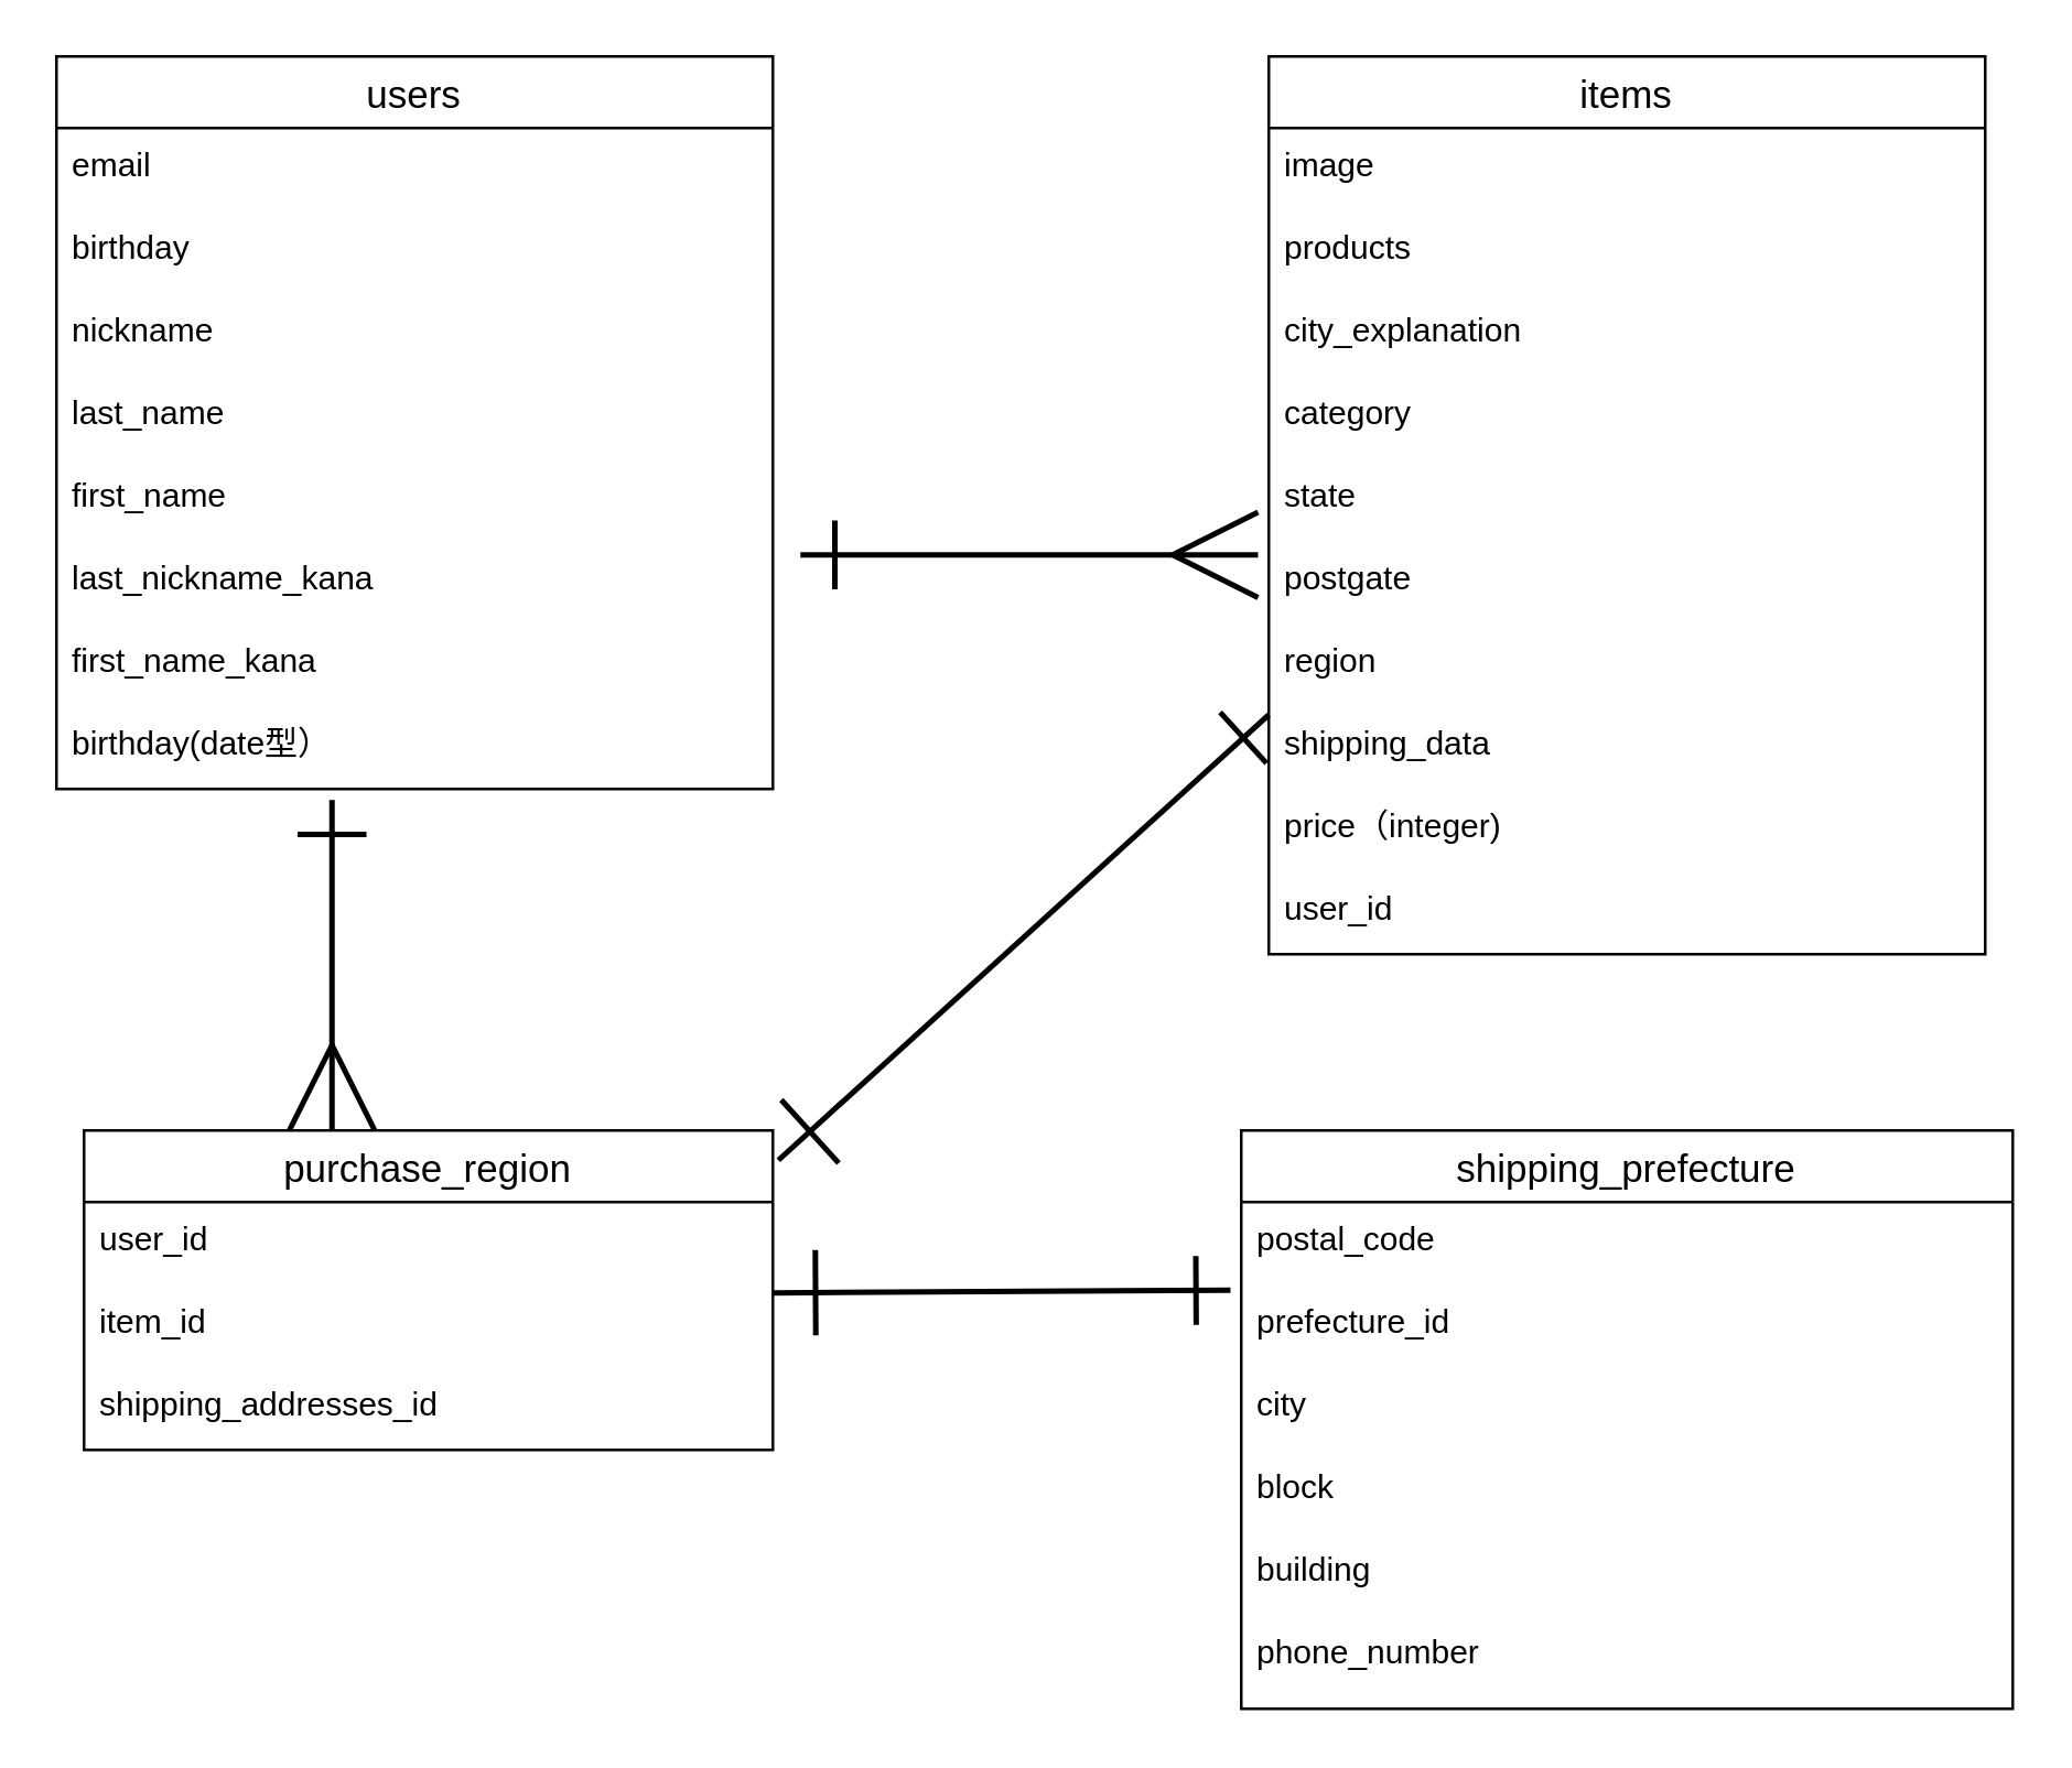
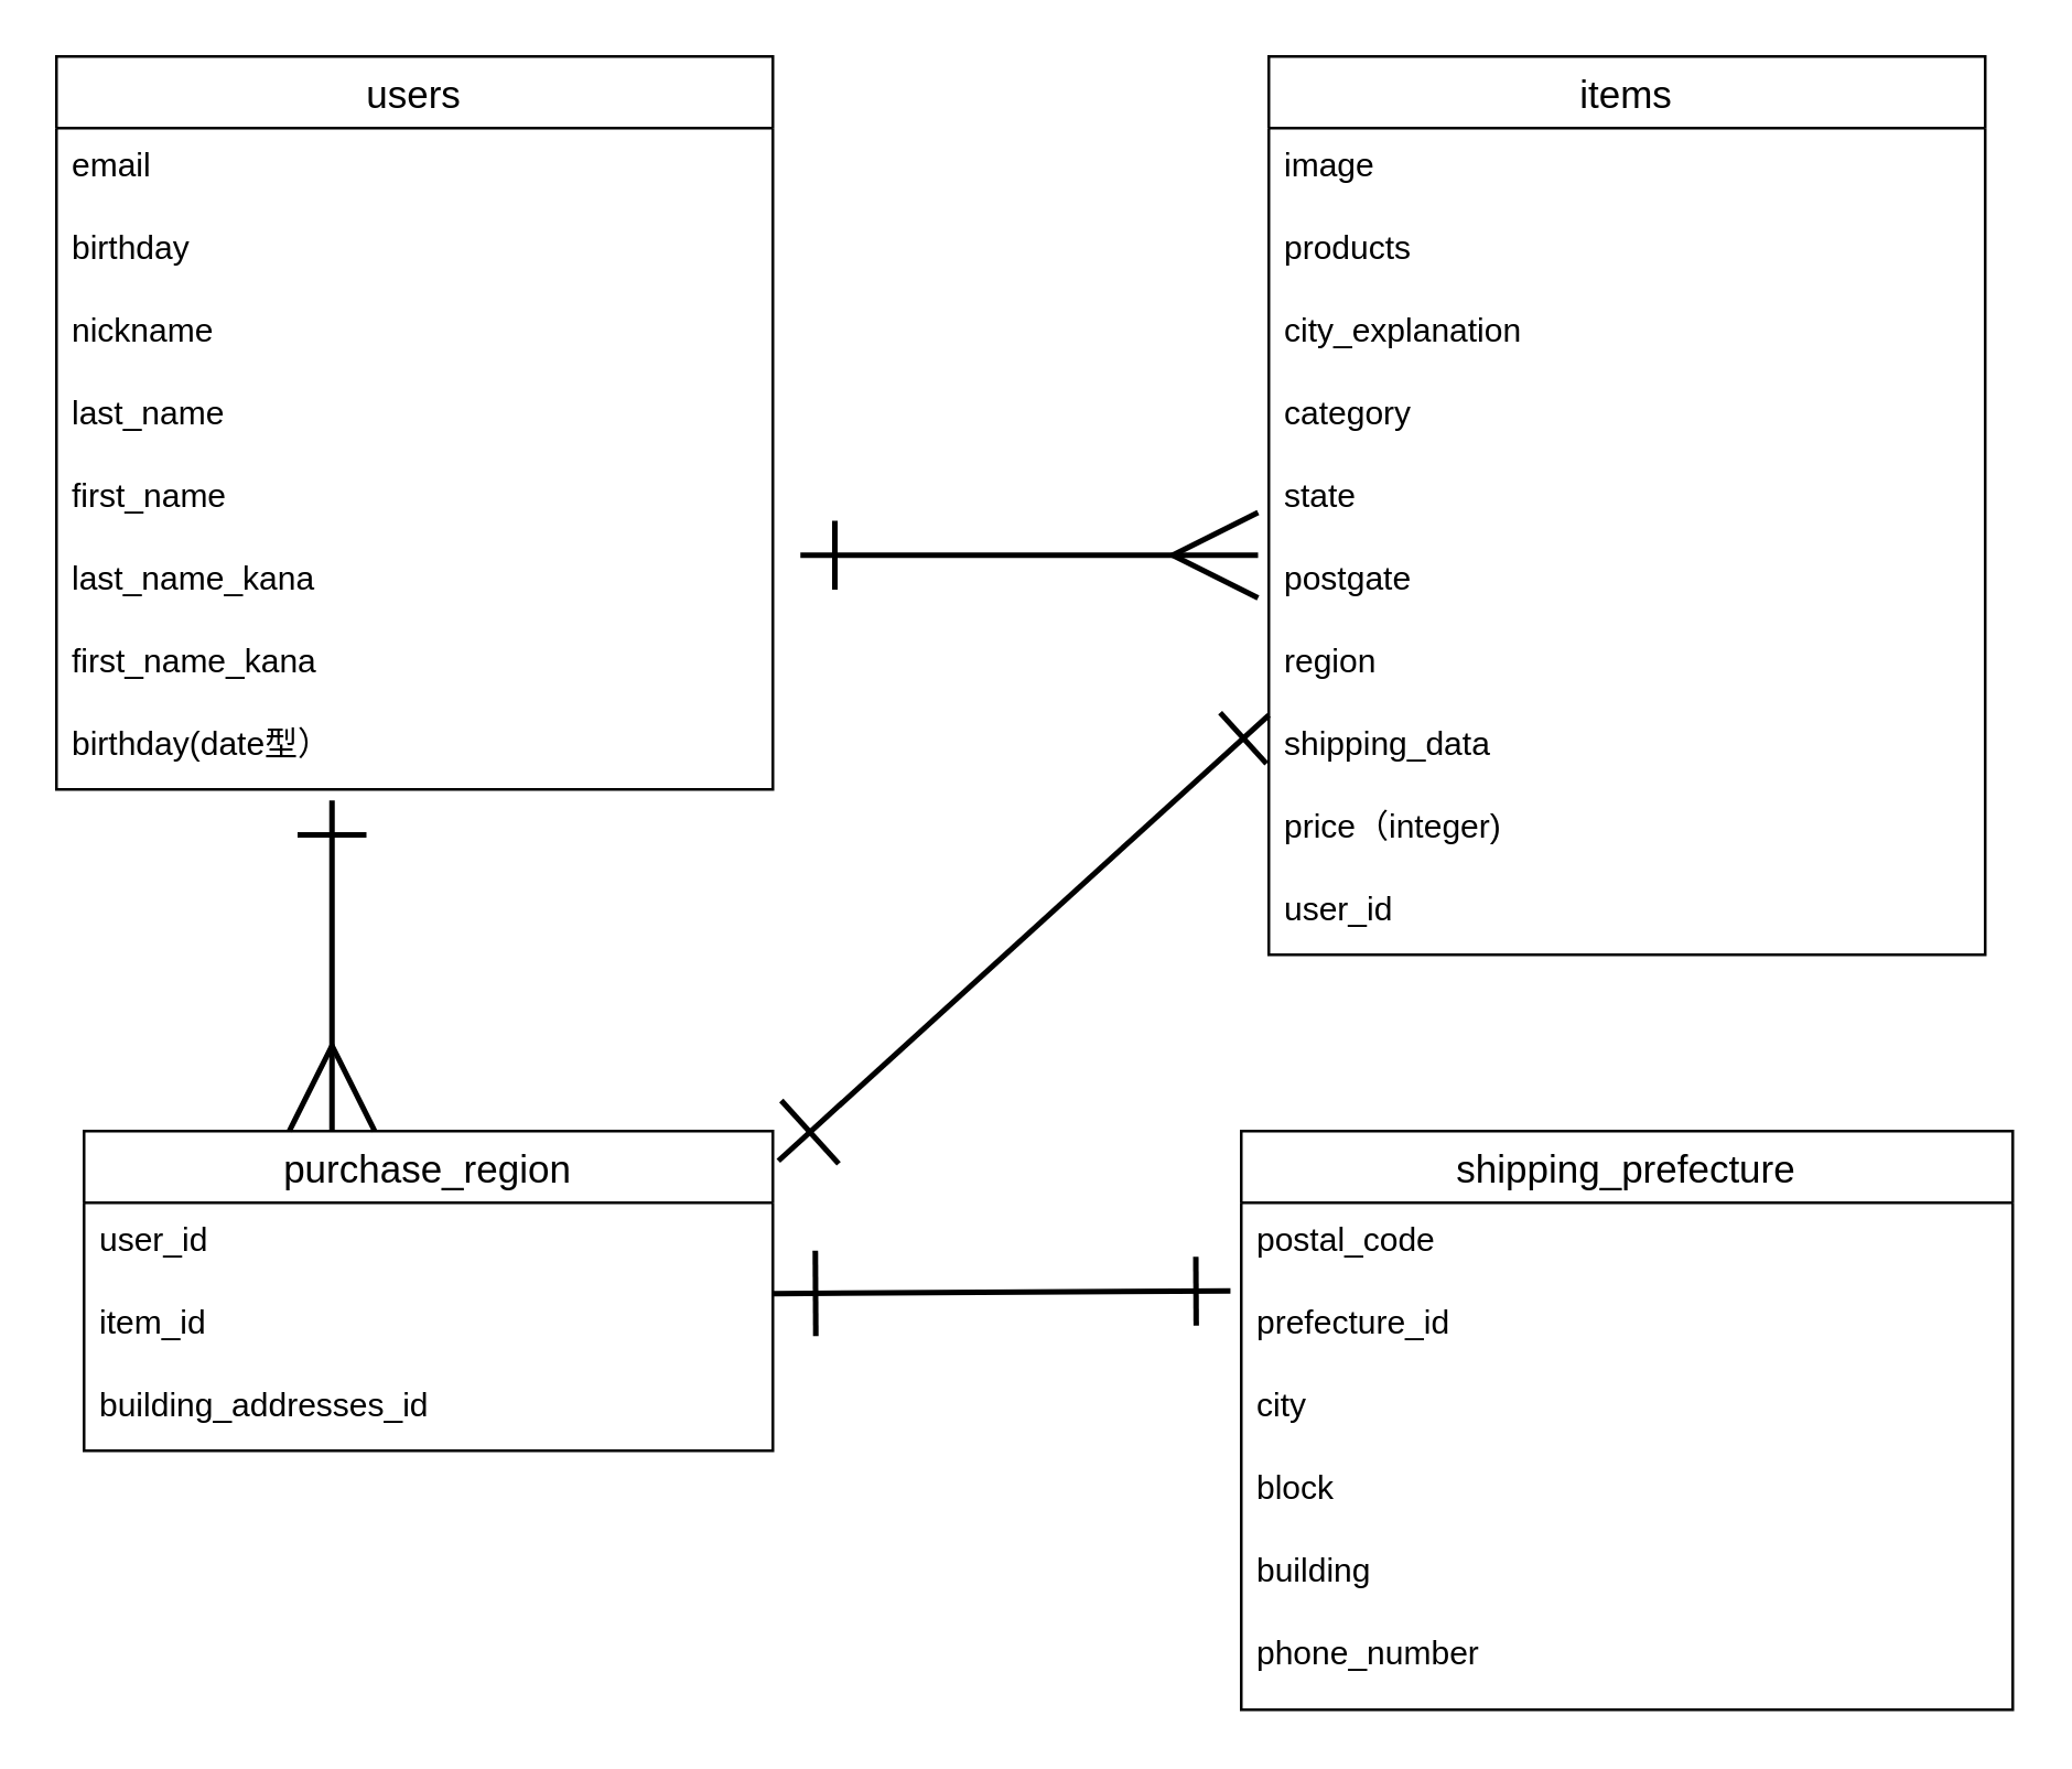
  <mxCell id="0" />
  <mxCell id="1" parent="0" />
  <mxCell id="2" value="users" style="swimlane;fontStyle=0;childLayout=stackLayout;horizontal=1;startSize=26;horizontalStack=0;resizeParent=1;resizeParentMax=0;resizeLast=0;collapsible=1;marginBottom=0;align=center;fontSize=14;" parent="1" vertex="1"><mxGeometry x="20" y="20" width="260" height="266" as="geometry"><mxRectangle x="60" y="230" width="70" height="26" as="alternateBounds" /></mxGeometry></mxCell>
  <mxCell id="3" value="email" style="text;strokeColor=none;fillColor=none;spacingLeft=4;spacingRight=4;overflow=hidden;rotatable=0;points=[[0,0.5],[1,0.5]];portConstraint=eastwest;fontSize=12;" parent="2" vertex="1"><mxGeometry y="26" width="260" height="30" as="geometry" /></mxCell>
  <mxCell id="4" value="birthday" style="text;strokeColor=none;fillColor=none;spacingLeft=4;spacingRight=4;overflow=hidden;rotatable=0;points=[[0,0.5],[1,0.5]];portConstraint=eastwest;fontSize=12;" parent="2" vertex="1"><mxGeometry y="56" width="260" height="30" as="geometry" /></mxCell>
  <mxCell id="5" value="nickname" style="text;strokeColor=none;fillColor=none;spacingLeft=4;spacingRight=4;overflow=hidden;rotatable=0;points=[[0,0.5],[1,0.5]];portConstraint=eastwest;fontSize=12;" vertex="1" parent="2"><mxGeometry y="86" width="260" height="30" as="geometry" /></mxCell>
  <mxCell id="6" value="last_name" style="text;strokeColor=none;fillColor=none;spacingLeft=4;spacingRight=4;overflow=hidden;rotatable=0;points=[[0,0.5],[1,0.5]];portConstraint=eastwest;fontSize=12;" vertex="1" parent="2"><mxGeometry y="116" width="260" height="30" as="geometry" /></mxCell>
  <mxCell id="7" value="first_name" style="text;strokeColor=none;fillColor=none;spacingLeft=4;spacingRight=4;overflow=hidden;rotatable=0;points=[[0,0.5],[1,0.5]];portConstraint=eastwest;fontSize=12;" vertex="1" parent="2"><mxGeometry y="146" width="260" height="30" as="geometry" /></mxCell>
- <mxCell id="8" value="last_nickname_kana" style="text;strokeColor=none;fillColor=none;spacingLeft=4;spacingRight=4;overflow=hidden;rotatable=0;points=[[0,0.5],[1,0.5]];portConstraint=eastwest;fontSize=12;" vertex="1" parent="2"><mxGeometry y="176" width="260" height="30" as="geometry" /></mxCell>
+ <mxCell id="8" value="last_name_kana" style="text;strokeColor=none;fillColor=none;spacingLeft=4;spacingRight=4;overflow=hidden;rotatable=0;points=[[0,0.5],[1,0.5]];portConstraint=eastwest;fontSize=12;" vertex="1" parent="2"><mxGeometry y="176" width="260" height="30" as="geometry" /></mxCell>
  <mxCell id="9" value="first_name_kana" style="text;strokeColor=none;fillColor=none;spacingLeft=4;spacingRight=4;overflow=hidden;rotatable=0;points=[[0,0.5],[1,0.5]];portConstraint=eastwest;fontSize=12;" vertex="1" parent="2"><mxGeometry y="206" width="260" height="30" as="geometry" /></mxCell>
  <mxCell id="10" value="birthday(date型）" style="text;strokeColor=none;fillColor=none;spacingLeft=4;spacingRight=4;overflow=hidden;rotatable=0;points=[[0,0.5],[1,0.5]];portConstraint=eastwest;fontSize=12;" parent="2" vertex="1"><mxGeometry y="236" width="260" height="30" as="geometry" /></mxCell>
  <mxCell id="11" value="items" style="swimlane;fontStyle=0;childLayout=stackLayout;horizontal=1;startSize=26;horizontalStack=0;resizeParent=1;resizeParentMax=0;resizeLast=0;collapsible=1;marginBottom=0;align=center;fontSize=14;" parent="1" vertex="1"><mxGeometry x="460" y="20" width="260" height="326" as="geometry" /></mxCell>
  <mxCell id="12" value="image" style="text;strokeColor=none;fillColor=none;spacingLeft=4;spacingRight=4;overflow=hidden;rotatable=0;points=[[0,0.5],[1,0.5]];portConstraint=eastwest;fontSize=12;" parent="11" vertex="1"><mxGeometry y="26" width="260" height="30" as="geometry" /></mxCell>
  <mxCell id="13" value="products" style="text;strokeColor=none;fillColor=none;spacingLeft=4;spacingRight=4;overflow=hidden;rotatable=0;points=[[0,0.5],[1,0.5]];portConstraint=eastwest;fontSize=12;" parent="11" vertex="1"><mxGeometry y="56" width="260" height="30" as="geometry" /></mxCell>
  <mxCell id="14" value="city_explanation" style="text;strokeColor=none;fillColor=none;spacingLeft=4;spacingRight=4;overflow=hidden;rotatable=0;points=[[0,0.5],[1,0.5]];portConstraint=eastwest;fontSize=12;" parent="11" vertex="1"><mxGeometry y="86" width="260" height="30" as="geometry" /></mxCell>
  <mxCell id="15" value="category" style="text;strokeColor=none;fillColor=none;spacingLeft=4;spacingRight=4;overflow=hidden;rotatable=0;points=[[0,0.5],[1,0.5]];portConstraint=eastwest;fontSize=12;" vertex="1" parent="11"><mxGeometry y="116" width="260" height="30" as="geometry" /></mxCell>
  <mxCell id="16" value="state" style="text;strokeColor=none;fillColor=none;spacingLeft=4;spacingRight=4;overflow=hidden;rotatable=0;points=[[0,0.5],[1,0.5]];portConstraint=eastwest;fontSize=12;" vertex="1" parent="11"><mxGeometry y="146" width="260" height="30" as="geometry" /></mxCell>
  <mxCell id="17" value="postgate" style="text;strokeColor=none;fillColor=none;spacingLeft=4;spacingRight=4;overflow=hidden;rotatable=0;points=[[0,0.5],[1,0.5]];portConstraint=eastwest;fontSize=12;" vertex="1" parent="11"><mxGeometry y="176" width="260" height="30" as="geometry" /></mxCell>
  <mxCell id="18" value="region" style="text;strokeColor=none;fillColor=none;spacingLeft=4;spacingRight=4;overflow=hidden;rotatable=0;points=[[0,0.5],[1,0.5]];portConstraint=eastwest;fontSize=12;" vertex="1" parent="11"><mxGeometry y="206" width="260" height="30" as="geometry" /></mxCell>
  <mxCell id="19" value="shipping_data" style="text;strokeColor=none;fillColor=none;spacingLeft=4;spacingRight=4;overflow=hidden;rotatable=0;points=[[0,0.5],[1,0.5]];portConstraint=eastwest;fontSize=12;" parent="11" vertex="1"><mxGeometry y="236" width="260" height="30" as="geometry" /></mxCell>
  <mxCell id="20" value="price（integer)" style="text;strokeColor=none;fillColor=none;spacingLeft=4;spacingRight=4;overflow=hidden;rotatable=0;points=[[0,0.5],[1,0.5]];portConstraint=eastwest;fontSize=12;" vertex="1" parent="11"><mxGeometry y="266" width="260" height="30" as="geometry" /></mxCell>
  <mxCell id="21" value="user_id" style="text;strokeColor=none;fillColor=none;spacingLeft=4;spacingRight=4;overflow=hidden;rotatable=0;points=[[0,0.5],[1,0.5]];portConstraint=eastwest;fontSize=12;" parent="11" vertex="1"><mxGeometry y="296" width="260" height="30" as="geometry" /></mxCell>
  <mxCell id="22" value="purchase_region" style="swimlane;fontStyle=0;childLayout=stackLayout;horizontal=1;startSize=26;horizontalStack=0;resizeParent=1;resizeParentMax=0;resizeLast=0;collapsible=1;marginBottom=0;align=center;fontSize=14;" parent="1" vertex="1"><mxGeometry x="30" y="410" width="250" height="116" as="geometry" /></mxCell>
  <mxCell id="23" value="user_id" style="text;strokeColor=none;fillColor=none;spacingLeft=4;spacingRight=4;overflow=hidden;rotatable=0;points=[[0,0.5],[1,0.5]];portConstraint=eastwest;fontSize=12;" parent="22" vertex="1"><mxGeometry y="26" width="250" height="30" as="geometry" /></mxCell>
  <mxCell id="24" value="item_id" style="text;strokeColor=none;fillColor=none;spacingLeft=4;spacingRight=4;overflow=hidden;rotatable=0;points=[[0,0.5],[1,0.5]];portConstraint=eastwest;fontSize=12;" vertex="1" parent="22"><mxGeometry y="56" width="250" height="30" as="geometry" /></mxCell>
- <mxCell id="25" value="shipping_addresses_id" style="text;strokeColor=none;fillColor=none;spacingLeft=4;spacingRight=4;overflow=hidden;rotatable=0;points=[[0,0.5],[1,0.5]];portConstraint=eastwest;fontSize=12;" parent="22" vertex="1"><mxGeometry y="86" width="250" height="30" as="geometry" /></mxCell>
+ <mxCell id="25" value="building_addresses_id" style="text;strokeColor=none;fillColor=none;spacingLeft=4;spacingRight=4;overflow=hidden;rotatable=0;points=[[0,0.5],[1,0.5]];portConstraint=eastwest;fontSize=12;" parent="22" vertex="1"><mxGeometry y="86" width="250" height="30" as="geometry" /></mxCell>
  <mxCell id="26" value="shipping_prefecture" style="swimlane;fontStyle=0;childLayout=stackLayout;horizontal=1;startSize=26;horizontalStack=0;resizeParent=1;resizeParentMax=0;resizeLast=0;collapsible=1;marginBottom=0;align=center;fontSize=14;" parent="1" vertex="1"><mxGeometry x="450" y="410" width="280" height="210" as="geometry" /></mxCell>
  <mxCell id="27" value="postal_code" style="text;strokeColor=none;fillColor=none;spacingLeft=4;spacingRight=4;overflow=hidden;rotatable=0;points=[[0,0.5],[1,0.5]];portConstraint=eastwest;fontSize=12;" parent="26" vertex="1"><mxGeometry y="26" width="280" height="30" as="geometry" /></mxCell>
  <mxCell id="28" value="prefecture_id" style="text;strokeColor=none;fillColor=none;spacingLeft=4;spacingRight=4;overflow=hidden;rotatable=0;points=[[0,0.5],[1,0.5]];portConstraint=eastwest;fontSize=12;" parent="26" vertex="1"><mxGeometry y="56" width="280" height="30" as="geometry" /></mxCell>
  <mxCell id="29" value="city" style="text;strokeColor=none;fillColor=none;spacingLeft=4;spacingRight=4;overflow=hidden;rotatable=0;points=[[0,0.5],[1,0.5]];portConstraint=eastwest;fontSize=12;" parent="26" vertex="1"><mxGeometry y="86" width="280" height="30" as="geometry" /></mxCell>
  <mxCell id="30" value="block" style="text;strokeColor=none;fillColor=none;spacingLeft=4;spacingRight=4;overflow=hidden;rotatable=0;points=[[0,0.5],[1,0.5]];portConstraint=eastwest;fontSize=12;" parent="26" vertex="1"><mxGeometry y="116" width="280" height="30" as="geometry" /></mxCell>
  <mxCell id="31" value="building" style="text;strokeColor=none;fillColor=none;spacingLeft=4;spacingRight=4;overflow=hidden;rotatable=0;points=[[0,0.5],[1,0.5]];portConstraint=eastwest;fontSize=12;" parent="26" vertex="1"><mxGeometry y="146" width="280" height="30" as="geometry" /></mxCell>
  <mxCell id="32" value="phone_number&#10;" style="text;strokeColor=none;fillColor=none;spacingLeft=4;spacingRight=4;overflow=hidden;rotatable=0;points=[[0,0.5],[1,0.5]];portConstraint=eastwest;fontSize=12;" parent="26" vertex="1"><mxGeometry y="176" width="280" height="34" as="geometry" /></mxCell>
  <mxCell id="33" style="edgeStyle=none;rounded=1;html=1;exitX=1;exitY=0.5;exitDx=0;exitDy=0;entryX=-0.015;entryY=0.833;entryDx=0;entryDy=0;entryPerimeter=0;endArrow=ERmany;endFill=0;strokeWidth=2;endSize=28;startArrow=ERone;startFill=0;sourcePerimeterSpacing=28;targetPerimeterSpacing=24;startSize=22;" parent="1" edge="1"><mxGeometry relative="1" as="geometry"><mxPoint x="290" y="201" as="sourcePoint" /><mxPoint x="456.1" y="200.99" as="targetPoint" /></mxGeometry></mxCell>
  <mxCell id="34" style="edgeStyle=none;rounded=1;html=1;endArrow=ERmany;endFill=0;strokeWidth=2;endSize=28;startArrow=ERone;startFill=0;sourcePerimeterSpacing=28;targetPerimeterSpacing=24;startSize=22;" parent="1" edge="1"><mxGeometry relative="1" as="geometry"><mxPoint x="120" y="290" as="sourcePoint" /><mxPoint x="120" y="410" as="targetPoint" /></mxGeometry></mxCell>
  <mxCell id="35" style="edgeStyle=none;rounded=1;html=1;exitX=0;exitY=0.767;exitDx=0;exitDy=0;entryX=1.008;entryY=0.093;entryDx=0;entryDy=0;entryPerimeter=0;endArrow=ERone;endFill=0;strokeWidth=2;endSize=28;startArrow=ERone;startFill=0;sourcePerimeterSpacing=28;targetPerimeterSpacing=24;startSize=22;exitPerimeter=0;" parent="1" edge="1" target="22"><mxGeometry relative="1" as="geometry"><mxPoint x="460" y="259.01" as="sourcePoint" /><mxPoint x="291" y="418.004" as="targetPoint" /></mxGeometry></mxCell>
  <mxCell id="36" style="edgeStyle=none;rounded=1;html=1;exitX=-0.014;exitY=0.067;exitDx=0;exitDy=0;entryX=1.008;entryY=0.093;entryDx=0;entryDy=0;entryPerimeter=0;endArrow=ERone;endFill=0;strokeWidth=2;endSize=28;startArrow=ERone;startFill=0;sourcePerimeterSpacing=28;targetPerimeterSpacing=24;startSize=22;exitPerimeter=0;" edge="1" parent="1" source="28"><mxGeometry relative="1" as="geometry"><mxPoint x="458" y="310" as="sourcePoint" /><mxPoint x="280" y="468.988" as="targetPoint" /></mxGeometry></mxCell>
